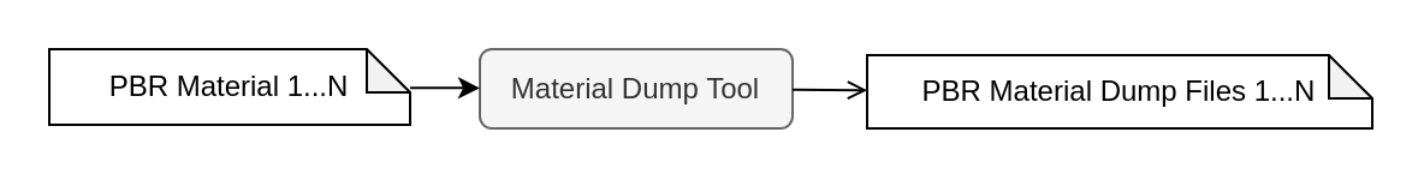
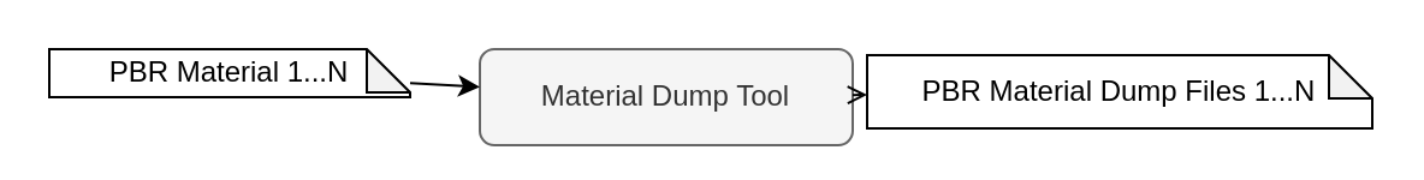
  <mxCell id="0" />
  <mxCell id="1" parent="0" />
- <mxCell id="2" value="Material Dump Tool" style="rounded=1;whiteSpace=wrap;html=1;fillColor=#f5f5f5;fontColor=#333333;strokeColor=#666666;" vertex="1" parent="1"><mxGeometry x="199" y="20" width="130" height="33" as="geometry" /></mxCell>
+ <mxCell id="2" value="Material Dump Tool" style="rounded=1;whiteSpace=wrap;html=1;fillColor=#f5f5f5;fontColor=#333333;strokeColor=#666666;" vertex="1" parent="1"><mxGeometry x="199" y="20" width="155" height="40" as="geometry" /></mxCell>
  <mxCell id="3" style="edgeStyle=none;html=1;" edge="1" parent="1" source="6" target="2"><mxGeometry relative="1" as="geometry"><mxPoint x="294.16" y="-7" as="sourcePoint" /><mxPoint x="220" y="-38" as="targetPoint" /></mxGeometry></mxCell>
  <mxCell id="4" style="edgeStyle=none;html=1;endArrow=open;" edge="1" parent="1" source="2" target="5"><mxGeometry relative="1" as="geometry"><mxPoint x="390" y="-38" as="targetPoint" /><mxPoint x="170" y="37" as="sourcePoint" /></mxGeometry></mxCell>
  <mxCell id="5" value="PBR Material Dump Files 1...N" style="shape=note;whiteSpace=wrap;html=1;backgroundOutline=1;darkOpacity=0.05;fontSize=12;fillColor=none;size=18;" vertex="1" parent="1"><mxGeometry x="360" y="22.5" width="210" height="30.5" as="geometry" /></mxCell>
- <mxCell id="6" value="PBR Material 1...N" style="shape=note;whiteSpace=wrap;html=1;backgroundOutline=1;darkOpacity=0.05;fontSize=12;fillColor=none;size=18;" vertex="1" parent="1"><mxGeometry x="20" y="20" width="150" height="31.5" as="geometry" /></mxCell>
+ <mxCell id="6" value="PBR Material 1...N" style="shape=note;whiteSpace=wrap;html=1;backgroundOutline=1;darkOpacity=0.05;fontSize=12;fillColor=none;size=18;" vertex="1" parent="1"><mxGeometry x="20" y="20" width="150" height="20" as="geometry" /></mxCell>
